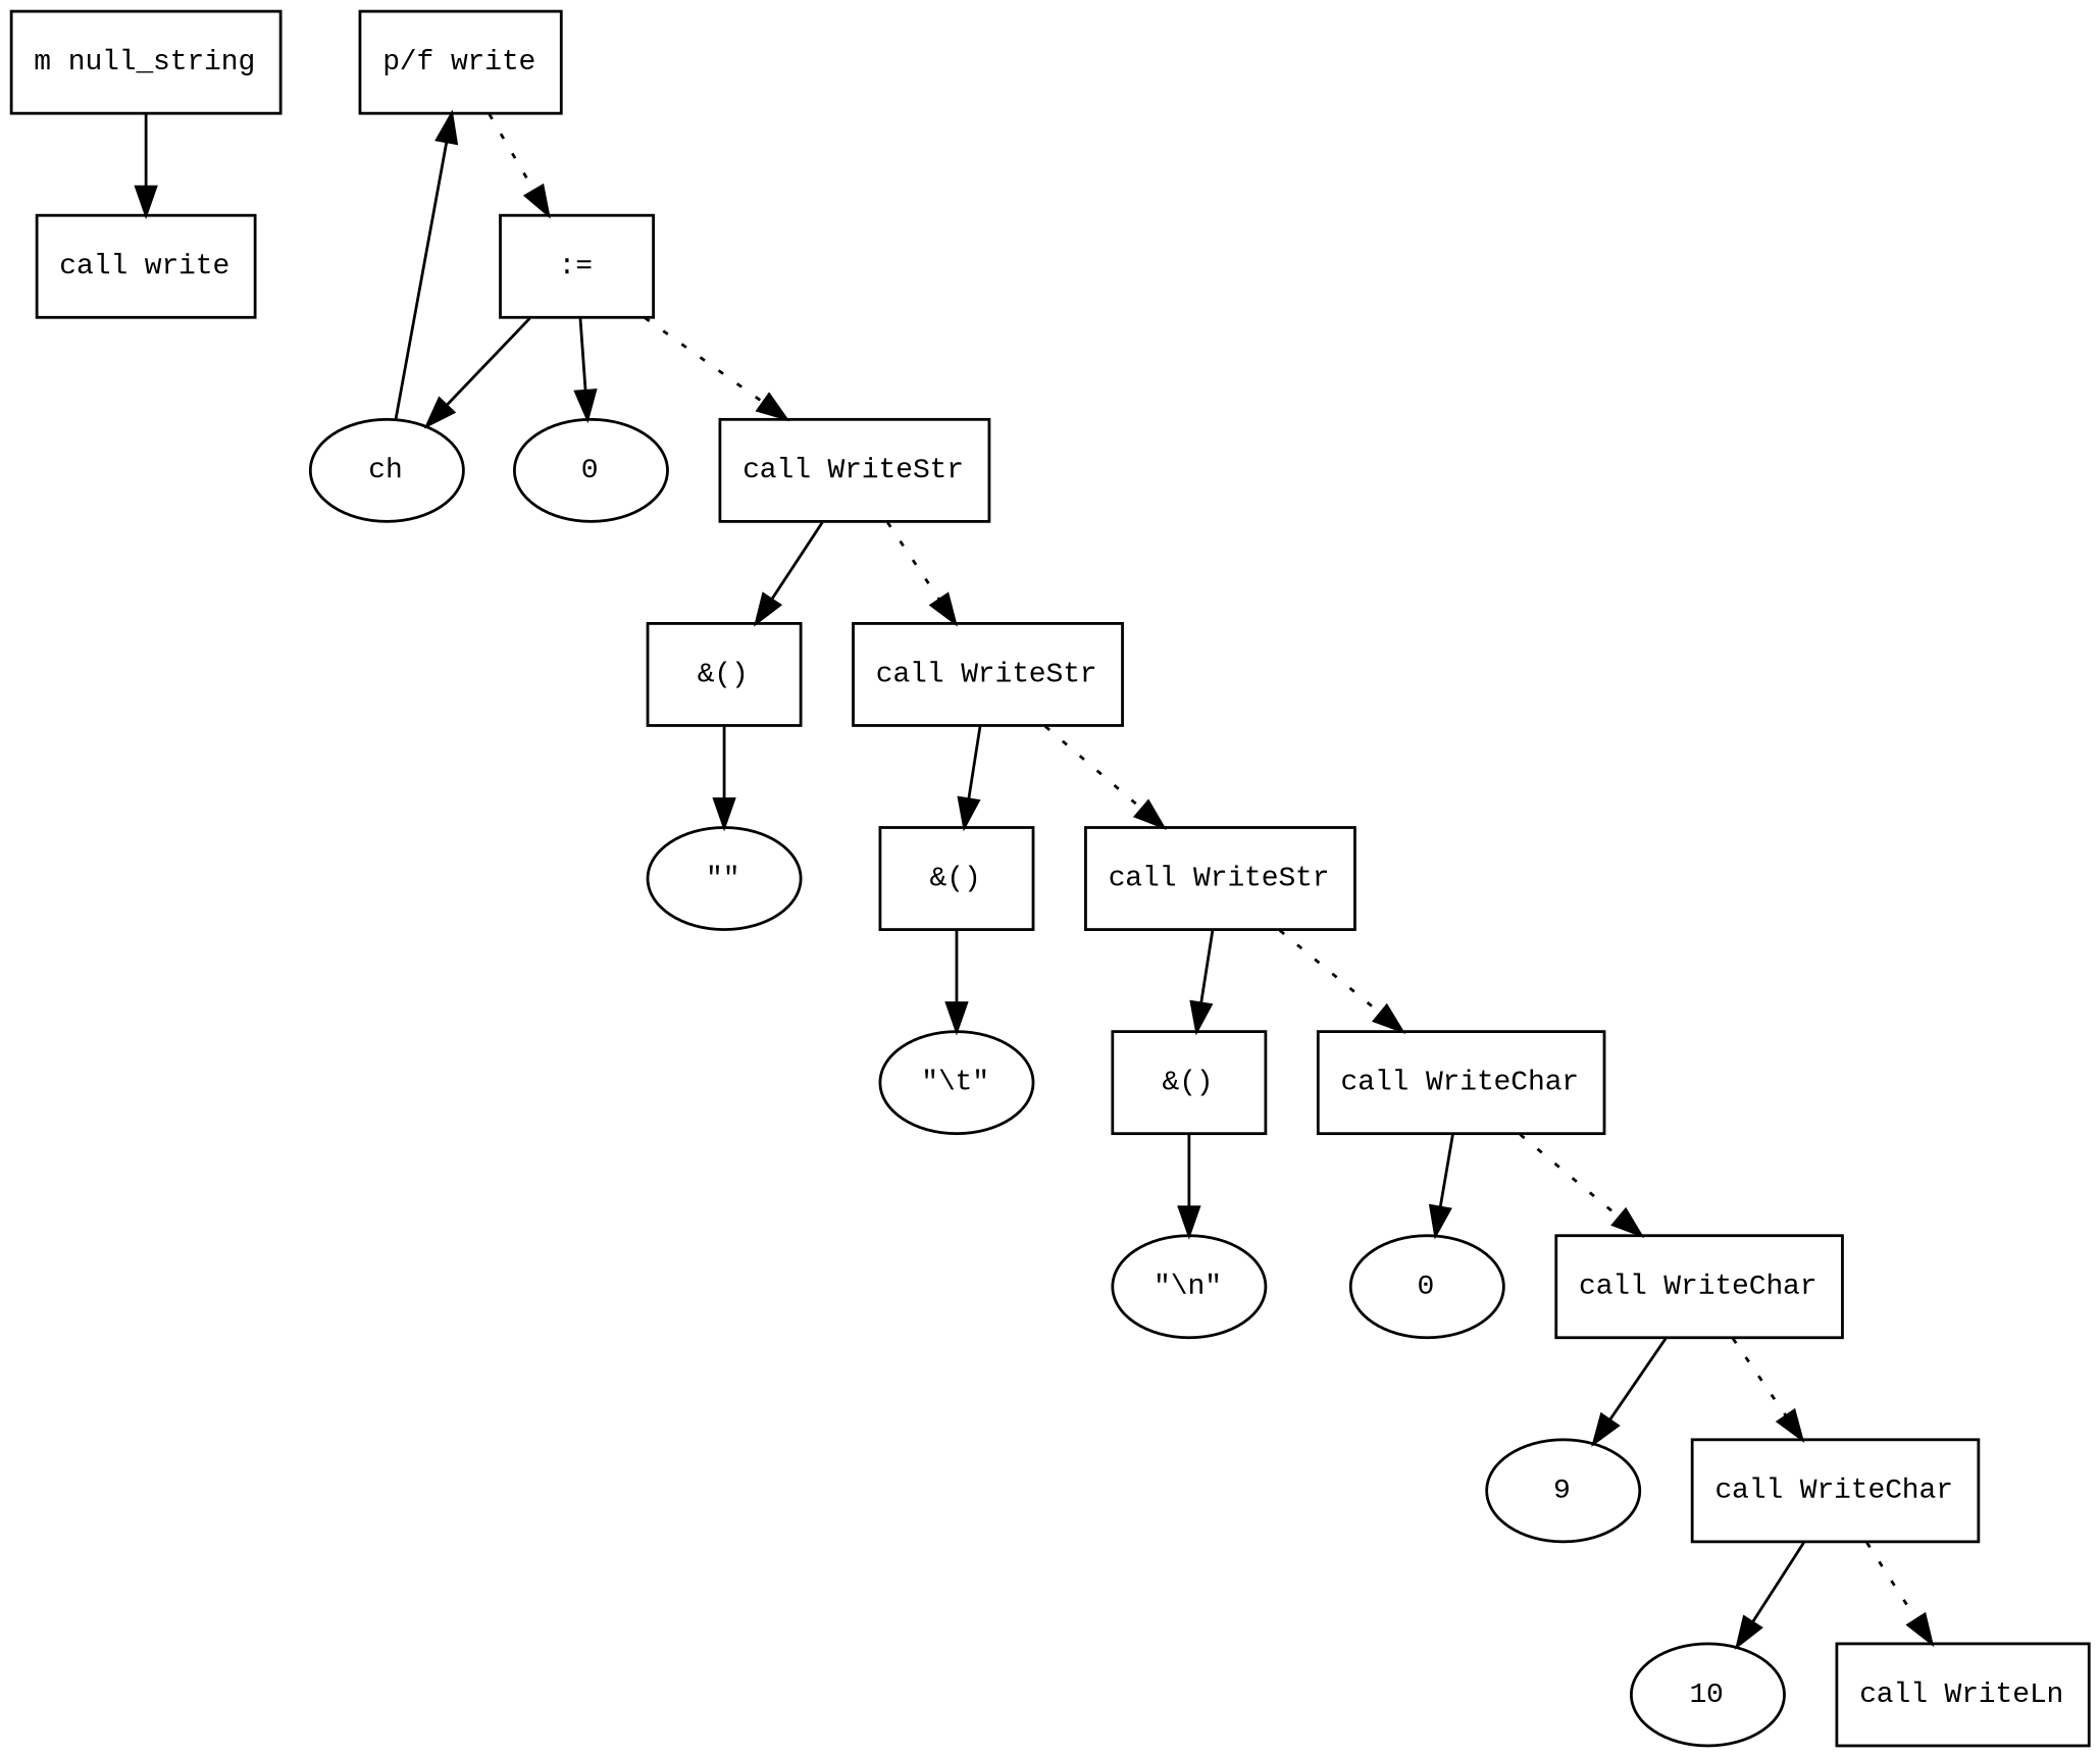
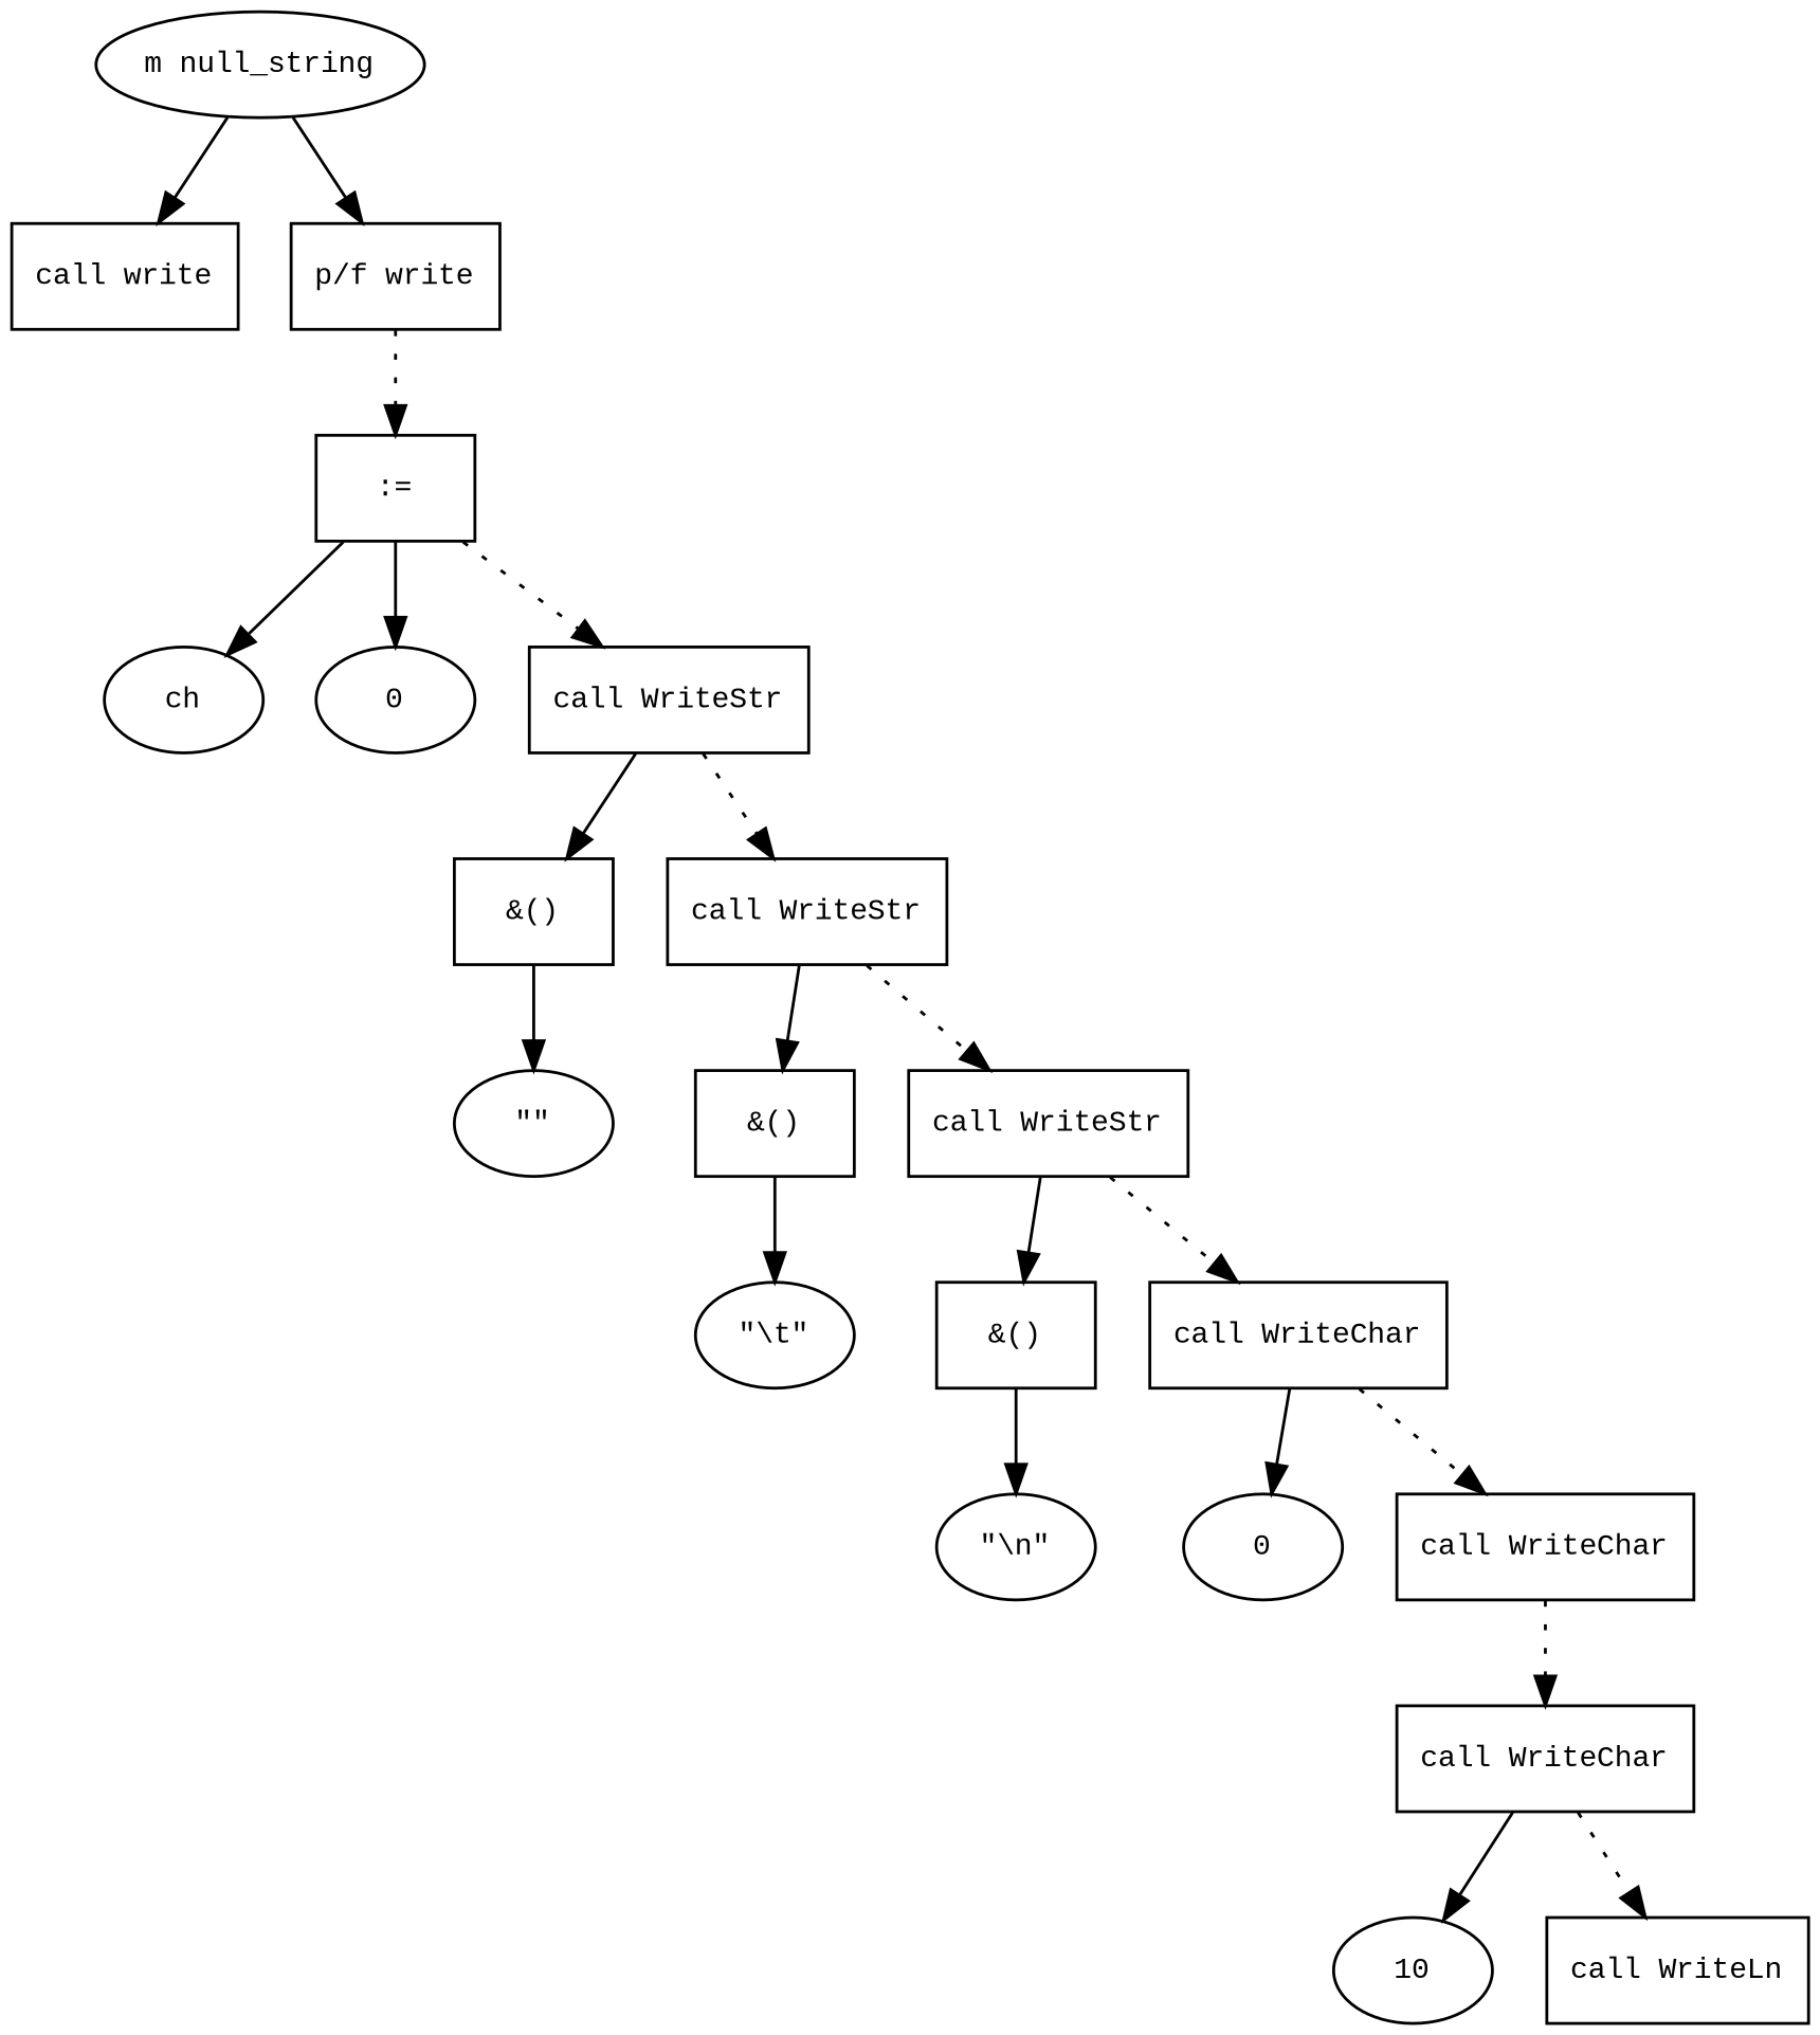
  digraph {
    fontname="Times New Roman"
    fontsize=10
    node [fontname="Courier New" fontsize=10 shape=box]
    edge [fontname="Times New Roman" fontsize=10]
-   n1 [label="m null_string"]
+   n1 [label="m null_string" shape=ellipse]
    n2 [label="call write"]
    n3 [label="p/f write"]
    n4 [label=":="]
    n5 [label=ch shape=ellipse]
    n6 [label=0 shape=ellipse]
    n7 [label="call WriteStr"]
    n8 [label="&()"]
    n9 [label="call WriteStr"]
    n10 [label="\"\"" shape=ellipse]
    n11 [label="&()"]
    n12 [label="call WriteStr"]
    n13 [label="\"\\t\"" shape=ellipse]
    n14 [label="&()"]
    n15 [label="call WriteChar"]
    n16 [label="\"\\n\"" shape=ellipse]
    n17 [label=0 shape=ellipse]
    n18 [label="call WriteChar"]
-   n19 [label=9 shape=ellipse]
    n20 [label="call WriteChar"]
    n21 [label=10 shape=ellipse]
    n22 [label="call WriteLn"]
    n1 -> n2 [style=solid]
-   n5 -> n3
+   n1 -> n3
    n3 -> n4 [style=dotted]
    n4 -> n5
    n4 -> n6
    n4 -> n7 [style=dotted]
    n7 -> n8
    n7 -> n9 [style=dotted]
    n8 -> n10
    n9 -> n11
    n9 -> n12 [style=dotted]
    n11 -> n13
    n12 -> n14
    n12 -> n15 [style=dotted]
    n14 -> n16
    n15 -> n17
    n15 -> n18 [style=dotted]
-   n18 -> n19
    n18 -> n20 [style=dotted]
    n20 -> n21
    n20 -> n22 [style=dotted]
  }
